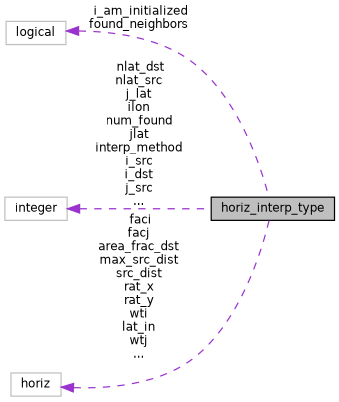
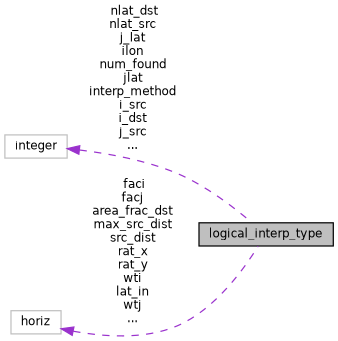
  digraph {
    rankdir=LR
    node [color=grey75 fillcolor=white fontname=Helvetica fontsize=10 shape=record style=filled]
    edge [color=darkorchid3 dir=back fontname=Helvetica fontsize=10 labelfontname=Helvetica labelfontsize=10 style=dashed]
-   n1 [color=black fillcolor=grey75 fontcolor=black height=0.2 label=horiz_interp_type width=0.4]
-   n2 [height=0.2 label=logical width=0.4]
+   n1 [color=black fillcolor=grey75 fontcolor=black height=0.2 label=logical_interp_type width=0.4]
    n3 [height=0.2 label=integer width=0.4]
    n4 [height=0.2 label=horiz width=0.4]
-   n2 -> n1 [label=" i_am_initialized\nfound_neighbors"]
    n3 -> n1 [label=" nlat_dst\nnlat_src\nj_lat\nilon\nnum_found\njlat\ninterp_method\ni_src\ni_dst\nj_src\n..."]
    n4 -> n1 [label=" faci\nfacj\narea_frac_dst\nmax_src_dist\nsrc_dist\nrat_x\nrat_y\nwti\nlat_in\nwtj\n..."]
  }
